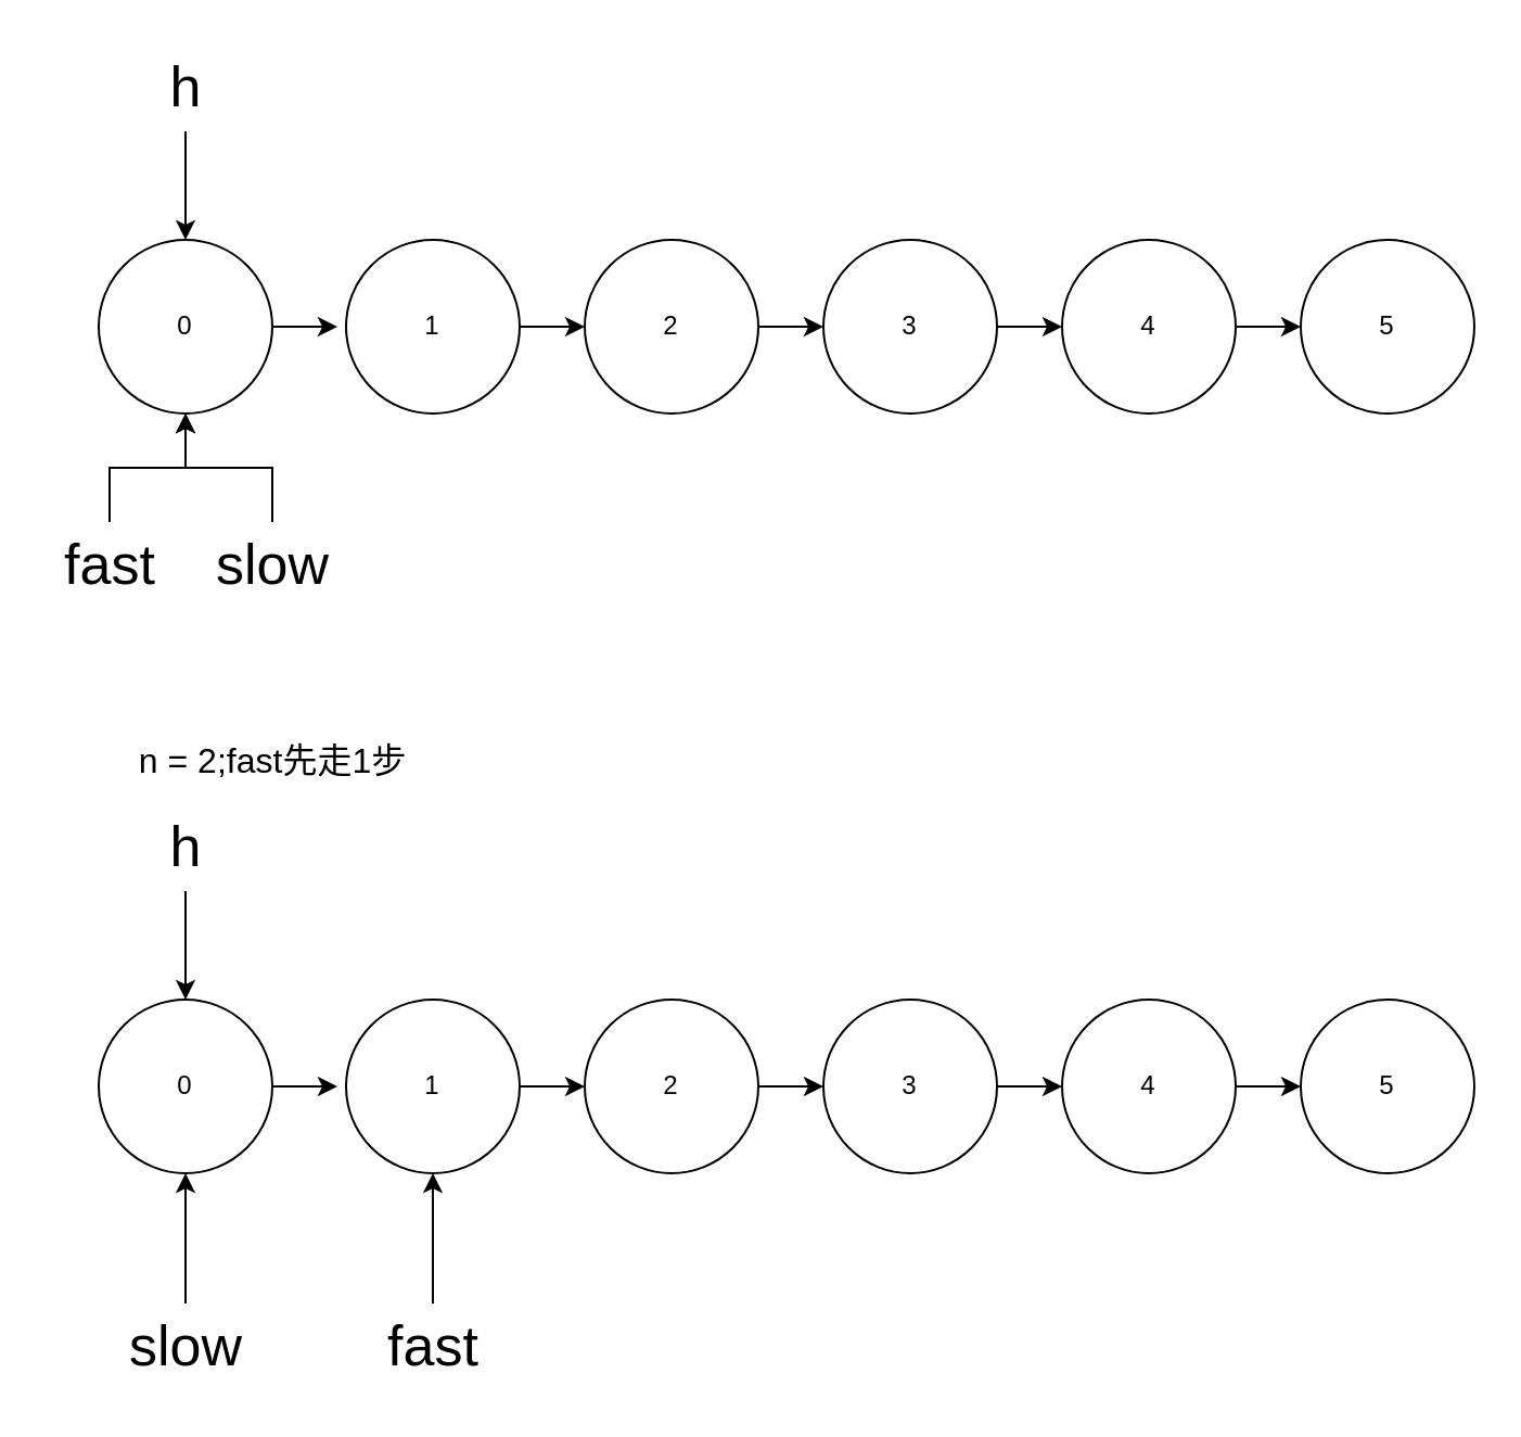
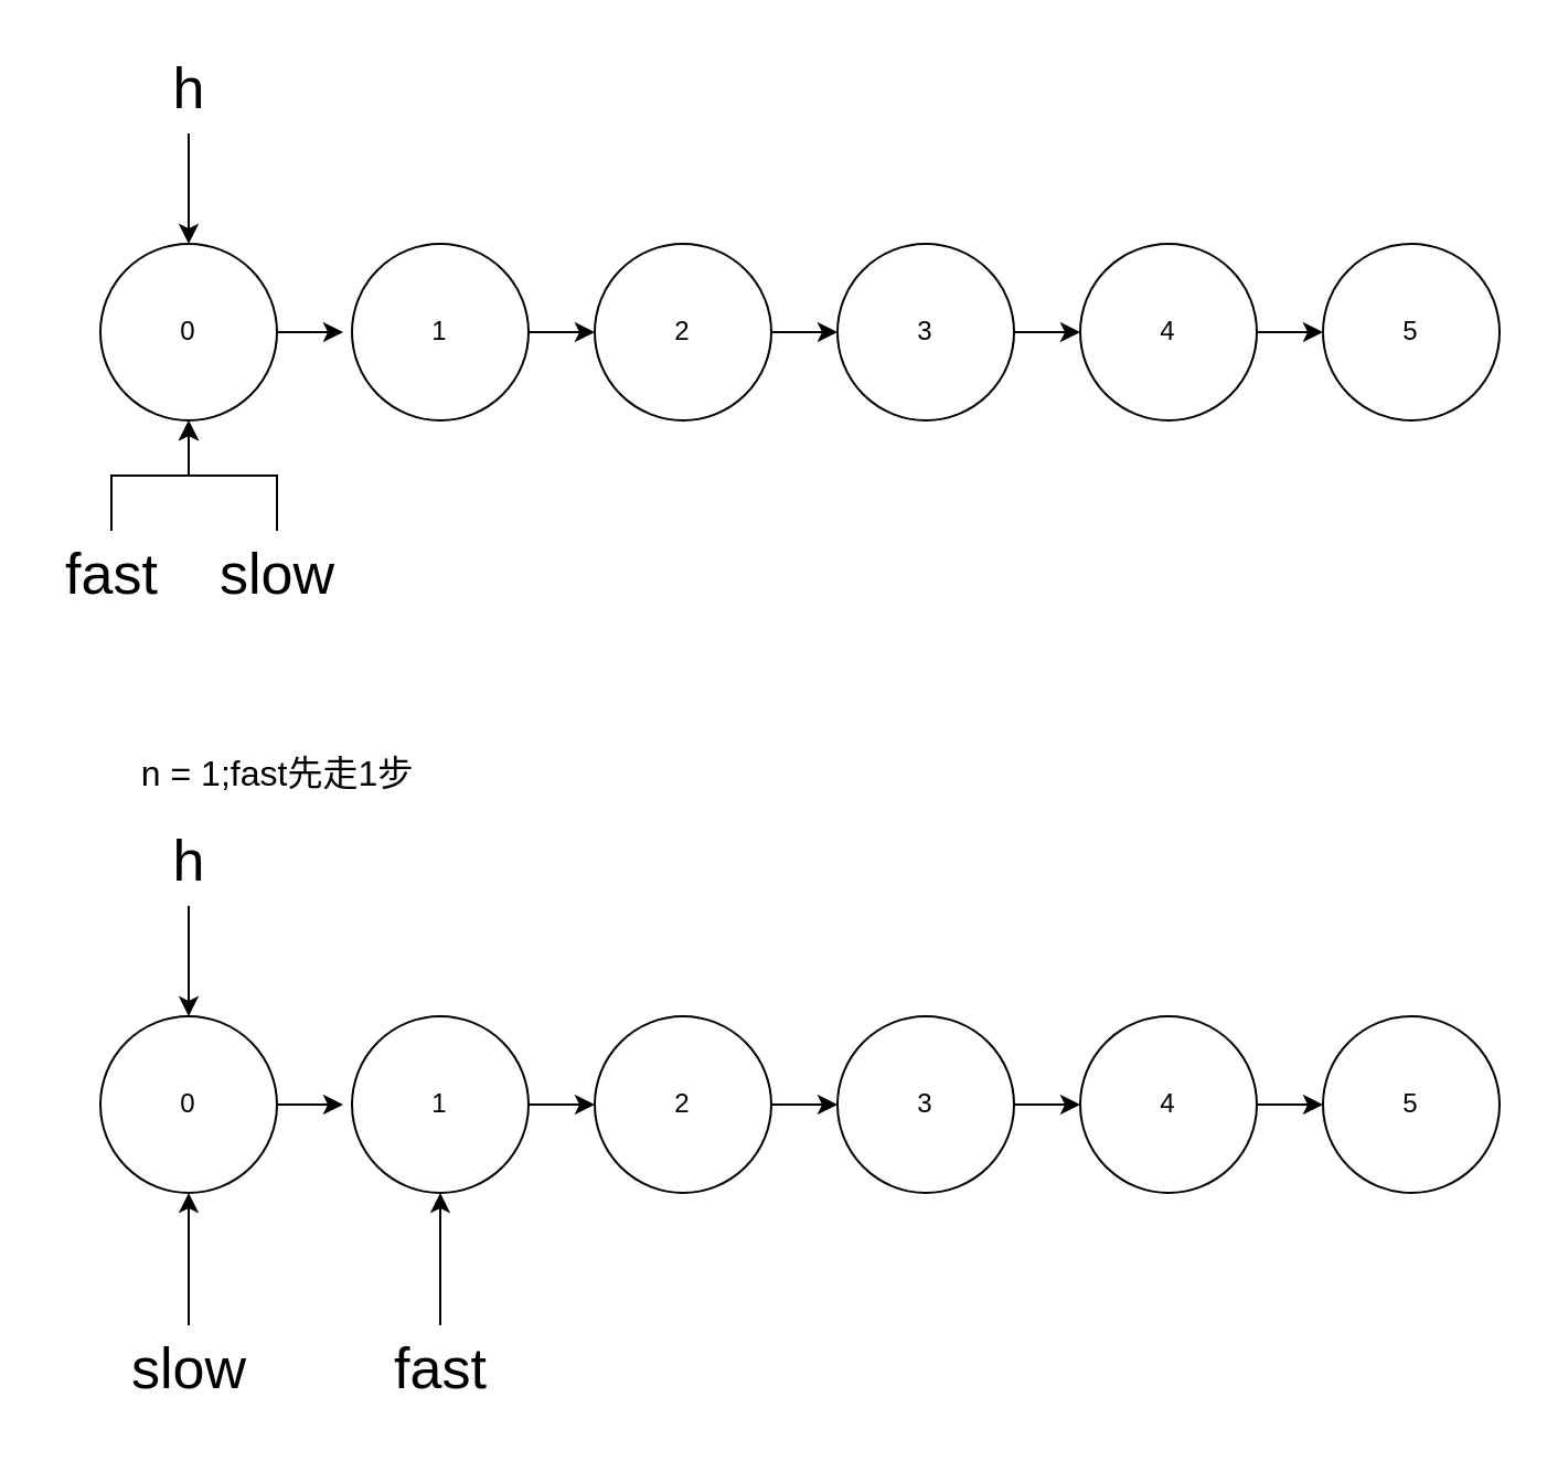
  <mxCell id="0" />
  <mxCell id="1" parent="0" />
  <mxCell id="2" style="edgeStyle=orthogonalEdgeStyle;rounded=0;orthogonalLoop=1;jettySize=auto;html=1;entryX=0;entryY=0.5;entryDx=0;entryDy=0;" edge="1" parent="1" source="3" target="5"><mxGeometry relative="1" as="geometry" /></mxCell>
  <mxCell id="3" value="1" style="ellipse;whiteSpace=wrap;html=1;aspect=fixed;" parent="1" vertex="1"><mxGeometry x="159" y="110" width="80" height="80" as="geometry" /></mxCell>
  <mxCell id="4" style="edgeStyle=orthogonalEdgeStyle;rounded=0;orthogonalLoop=1;jettySize=auto;html=1;exitX=1;exitY=0.5;exitDx=0;exitDy=0;entryX=0;entryY=0.5;entryDx=0;entryDy=0;" edge="1" parent="1" source="5" target="7"><mxGeometry relative="1" as="geometry"><Array as="points"><mxPoint x="369" y="150" /><mxPoint x="369" y="150" /></Array></mxGeometry></mxCell>
  <mxCell id="5" value="2" style="ellipse;whiteSpace=wrap;html=1;aspect=fixed;" vertex="1" parent="1"><mxGeometry x="269" y="110" width="80" height="80" as="geometry" /></mxCell>
  <mxCell id="6" style="edgeStyle=orthogonalEdgeStyle;rounded=0;orthogonalLoop=1;jettySize=auto;html=1;exitX=1;exitY=0.5;exitDx=0;exitDy=0;" edge="1" parent="1" source="7" target="9"><mxGeometry relative="1" as="geometry" /></mxCell>
  <mxCell id="7" value="3" style="ellipse;whiteSpace=wrap;html=1;aspect=fixed;" vertex="1" parent="1"><mxGeometry x="379" y="110" width="80" height="80" as="geometry" /></mxCell>
  <mxCell id="8" style="edgeStyle=orthogonalEdgeStyle;rounded=0;orthogonalLoop=1;jettySize=auto;html=1;exitX=1;exitY=0.5;exitDx=0;exitDy=0;entryX=0;entryY=0.5;entryDx=0;entryDy=0;" edge="1" parent="1" source="9" target="10"><mxGeometry relative="1" as="geometry" /></mxCell>
  <mxCell id="9" value="4" style="ellipse;whiteSpace=wrap;html=1;aspect=fixed;" vertex="1" parent="1"><mxGeometry x="489" y="110" width="80" height="80" as="geometry" /></mxCell>
  <mxCell id="10" value="5" style="ellipse;whiteSpace=wrap;html=1;aspect=fixed;" vertex="1" parent="1"><mxGeometry x="599" y="110" width="80" height="80" as="geometry" /></mxCell>
  <mxCell id="11" style="edgeStyle=orthogonalEdgeStyle;rounded=0;orthogonalLoop=1;jettySize=auto;html=1;" edge="1" parent="1" source="12"><mxGeometry relative="1" as="geometry"><mxPoint x="155" y="150" as="targetPoint" /></mxGeometry></mxCell>
  <mxCell id="12" value="0" style="ellipse;whiteSpace=wrap;html=1;aspect=fixed;" vertex="1" parent="1"><mxGeometry x="45" y="110" width="80" height="80" as="geometry" /></mxCell>
  <mxCell id="13" style="edgeStyle=orthogonalEdgeStyle;rounded=0;orthogonalLoop=1;jettySize=auto;html=1;" edge="1" parent="1" source="14" target="12"><mxGeometry relative="1" as="geometry" /></mxCell>
  <mxCell id="14" value="h" style="text;html=1;align=center;verticalAlign=middle;resizable=0;points=[];autosize=1;strokeColor=none;fillColor=none;fontSize=26;" vertex="1" parent="1"><mxGeometry x="70" y="20" width="30" height="40" as="geometry" /></mxCell>
  <mxCell id="15" style="edgeStyle=orthogonalEdgeStyle;rounded=0;orthogonalLoop=1;jettySize=auto;html=1;entryX=0.5;entryY=1;entryDx=0;entryDy=0;" edge="1" parent="1" source="16" target="12"><mxGeometry relative="1" as="geometry" /></mxCell>
  <mxCell id="16" value="fast" style="text;html=1;align=center;verticalAlign=middle;resizable=0;points=[];autosize=1;strokeColor=none;fillColor=none;labelBorderColor=none;fontSize=26;" vertex="1" parent="1"><mxGeometry x="20" y="240" width="60" height="40" as="geometry" /></mxCell>
  <mxCell id="17" style="edgeStyle=orthogonalEdgeStyle;rounded=0;orthogonalLoop=1;jettySize=auto;html=1;entryX=0.5;entryY=1;entryDx=0;entryDy=0;" edge="1" parent="1" source="18" target="12"><mxGeometry relative="1" as="geometry" /></mxCell>
  <mxCell id="18" value="slow" style="text;html=1;align=center;verticalAlign=middle;resizable=0;points=[];autosize=1;strokeColor=none;fillColor=none;labelBorderColor=none;fontSize=26;" vertex="1" parent="1"><mxGeometry x="90" y="240" width="70" height="40" as="geometry" /></mxCell>
- <mxCell id="19" value="n = 2;fast先走1步" style="text;html=1;align=center;verticalAlign=middle;resizable=0;points=[];autosize=1;strokeColor=none;fillColor=none;fontSize=16;labelBorderColor=none;" vertex="1" parent="1"><mxGeometry x="55" y="340" width="140" height="20" as="geometry" /></mxCell>
+ <mxCell id="19" value="n = 1;fast先走1步" style="text;html=1;align=center;verticalAlign=middle;resizable=0;points=[];autosize=1;strokeColor=none;fillColor=none;fontSize=16;labelBorderColor=none;" vertex="1" parent="1"><mxGeometry x="55" y="340" width="140" height="20" as="geometry" /></mxCell>
  <mxCell id="20" style="edgeStyle=orthogonalEdgeStyle;rounded=0;orthogonalLoop=1;jettySize=auto;html=1;entryX=0;entryY=0.5;entryDx=0;entryDy=0;" edge="1" parent="1" source="21" target="23"><mxGeometry relative="1" as="geometry" /></mxCell>
  <mxCell id="21" value="1" style="ellipse;whiteSpace=wrap;html=1;aspect=fixed;" vertex="1" parent="1"><mxGeometry x="159" y="460" width="80" height="80" as="geometry" /></mxCell>
  <mxCell id="22" style="edgeStyle=orthogonalEdgeStyle;rounded=0;orthogonalLoop=1;jettySize=auto;html=1;exitX=1;exitY=0.5;exitDx=0;exitDy=0;entryX=0;entryY=0.5;entryDx=0;entryDy=0;" edge="1" parent="1" source="23" target="25"><mxGeometry relative="1" as="geometry"><Array as="points"><mxPoint x="369" y="500" /><mxPoint x="369" y="500" /></Array></mxGeometry></mxCell>
  <mxCell id="23" value="2" style="ellipse;whiteSpace=wrap;html=1;aspect=fixed;" vertex="1" parent="1"><mxGeometry x="269" y="460" width="80" height="80" as="geometry" /></mxCell>
  <mxCell id="24" style="edgeStyle=orthogonalEdgeStyle;rounded=0;orthogonalLoop=1;jettySize=auto;html=1;exitX=1;exitY=0.5;exitDx=0;exitDy=0;" edge="1" parent="1" source="25" target="27"><mxGeometry relative="1" as="geometry" /></mxCell>
  <mxCell id="25" value="3" style="ellipse;whiteSpace=wrap;html=1;aspect=fixed;" vertex="1" parent="1"><mxGeometry x="379" y="460" width="80" height="80" as="geometry" /></mxCell>
  <mxCell id="26" style="edgeStyle=orthogonalEdgeStyle;rounded=0;orthogonalLoop=1;jettySize=auto;html=1;exitX=1;exitY=0.5;exitDx=0;exitDy=0;entryX=0;entryY=0.5;entryDx=0;entryDy=0;" edge="1" parent="1" source="27" target="28"><mxGeometry relative="1" as="geometry" /></mxCell>
  <mxCell id="27" value="4" style="ellipse;whiteSpace=wrap;html=1;aspect=fixed;" vertex="1" parent="1"><mxGeometry x="489" y="460" width="80" height="80" as="geometry" /></mxCell>
  <mxCell id="28" value="5" style="ellipse;whiteSpace=wrap;html=1;aspect=fixed;" vertex="1" parent="1"><mxGeometry x="599" y="460" width="80" height="80" as="geometry" /></mxCell>
  <mxCell id="29" style="edgeStyle=orthogonalEdgeStyle;rounded=0;orthogonalLoop=1;jettySize=auto;html=1;" edge="1" parent="1" source="30"><mxGeometry relative="1" as="geometry"><mxPoint x="155" y="500" as="targetPoint" /></mxGeometry></mxCell>
  <mxCell id="30" value="0" style="ellipse;whiteSpace=wrap;html=1;aspect=fixed;" vertex="1" parent="1"><mxGeometry x="45" y="460" width="80" height="80" as="geometry" /></mxCell>
  <mxCell id="31" style="edgeStyle=orthogonalEdgeStyle;rounded=0;orthogonalLoop=1;jettySize=auto;html=1;" edge="1" parent="1" source="32" target="30"><mxGeometry relative="1" as="geometry" /></mxCell>
  <mxCell id="32" value="h" style="text;html=1;align=center;verticalAlign=middle;resizable=0;points=[];autosize=1;strokeColor=none;fillColor=none;fontSize=26;" vertex="1" parent="1"><mxGeometry x="70" y="370" width="30" height="40" as="geometry" /></mxCell>
  <mxCell id="33" value="" style="edgeStyle=orthogonalEdgeStyle;rounded=0;orthogonalLoop=1;jettySize=auto;html=1;fontSize=26;" edge="1" parent="1" source="34" target="21"><mxGeometry relative="1" as="geometry" /></mxCell>
  <mxCell id="34" value="fast" style="text;html=1;align=center;verticalAlign=middle;resizable=0;points=[];autosize=1;strokeColor=none;fillColor=none;labelBorderColor=none;fontSize=26;" vertex="1" parent="1"><mxGeometry x="169" y="600" width="60" height="40" as="geometry" /></mxCell>
  <mxCell id="35" style="edgeStyle=orthogonalEdgeStyle;rounded=0;orthogonalLoop=1;jettySize=auto;html=1;entryX=0.5;entryY=1;entryDx=0;entryDy=0;" edge="1" parent="1" source="36" target="30"><mxGeometry relative="1" as="geometry" /></mxCell>
  <mxCell id="36" value="slow" style="text;html=1;align=center;verticalAlign=middle;resizable=0;points=[];autosize=1;strokeColor=none;fillColor=none;labelBorderColor=none;fontSize=26;" vertex="1" parent="1"><mxGeometry x="50" y="600" width="70" height="40" as="geometry" /></mxCell>
